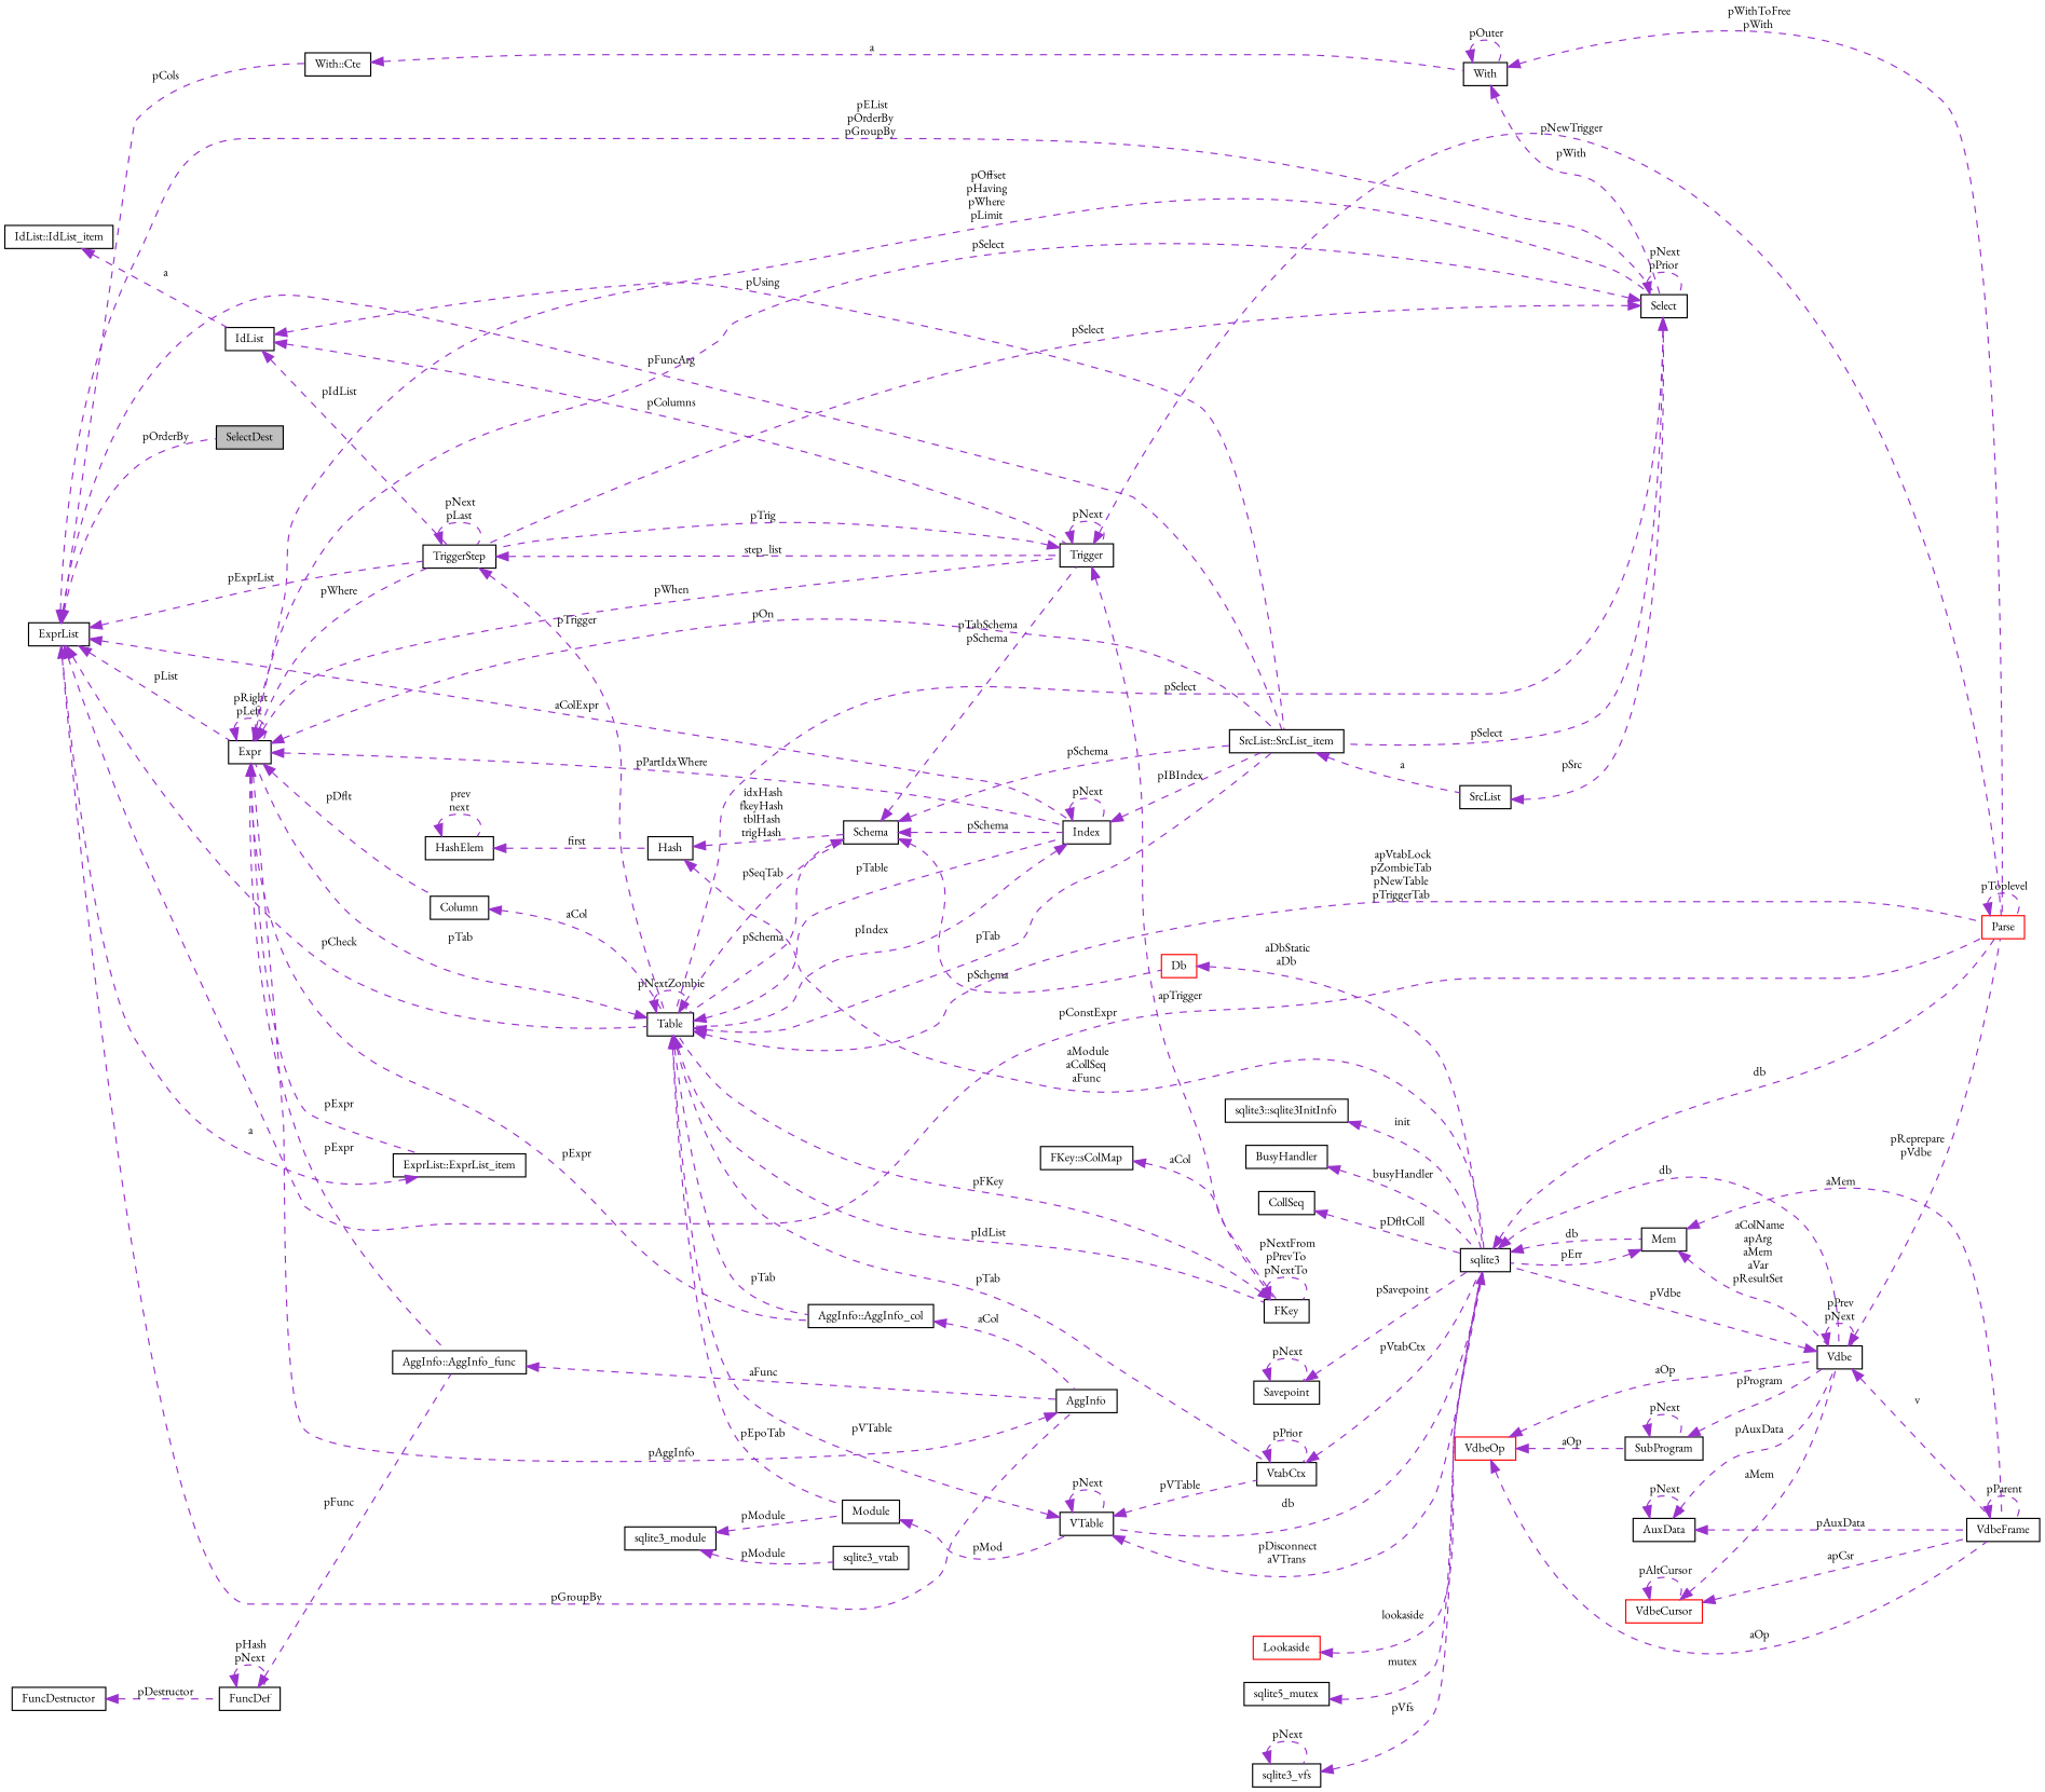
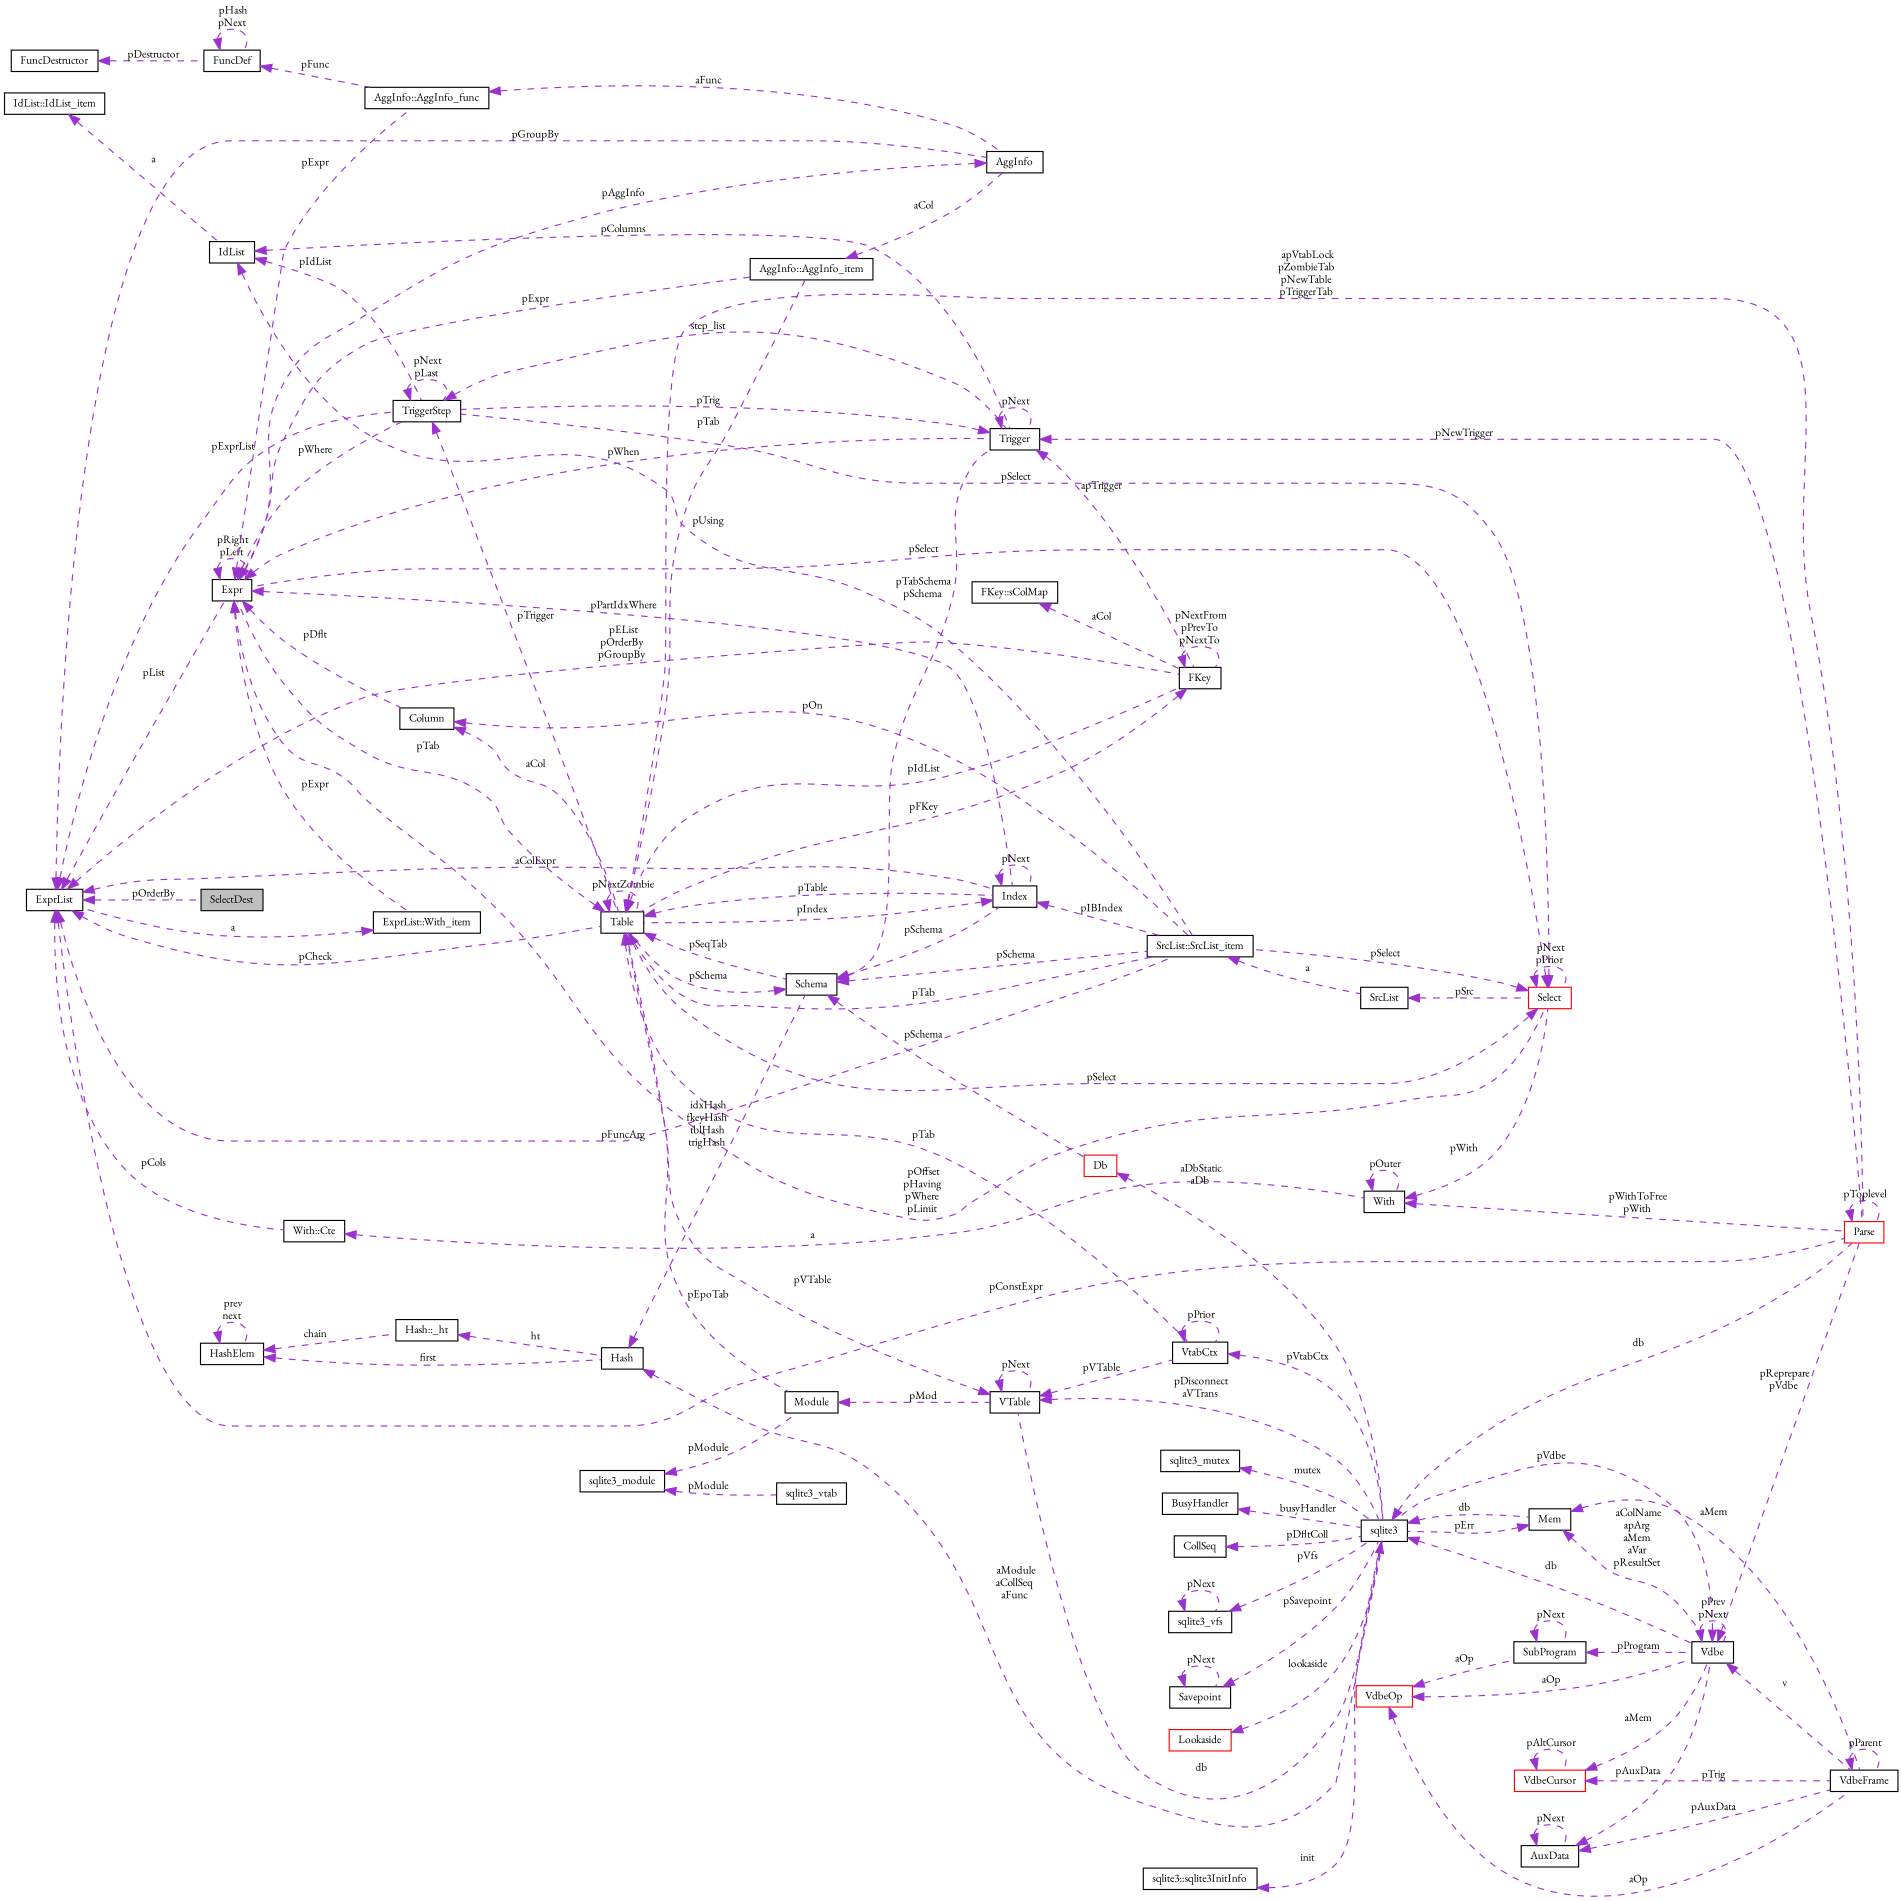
  digraph {
    fontname="EB Garamond"
    rankdir=LR
    node [color=black fillcolor=white fontname="EB Garamond" fontsize=10 shape=record style=filled]
    edge [color=darkorchid3 dir=back fontname="EB Garamond" fontsize=10 labelfontname=Helvetica labelfontsize=10 style=dashed]
    n1 [fillcolor=grey75 fontcolor=black height=0.2 label=SelectDest width=0.4]
    n2 [height=0.2 label=ExprList width=0.4]
    n3 [height=0.2 label=Expr width=0.4]
    n4 [height=0.2 label=AggInfo width=0.4]
    n5 [height=0.2 label=Table width=0.4]
    n6 [height=0.2 label=TriggerStep width=0.4]
-   n7 [height=0.2 label=Select width=0.4]
+   n7 [color=red height=0.2 label=Select width=0.4]
    n8 [height=0.2 label="With::Cte" width=0.4]
    n9 [height=0.2 label="SrcList::SrcList_item" width=0.4]
    n10 [height=0.2 label=Index width=0.4]
    n11 [color=red height=0.2 label=Parse width=0.4]
-   n12 [height=0.2 label="ExprList::ExprList_item" width=0.4]
-   n13 [height=0.2 label="AggInfo::AggInfo_col" width=0.4]
+   n12 [height=0.2 label="ExprList::With_item" width=0.4]
+   n13 [height=0.2 label="AggInfo::AggInfo_item" width=0.4]
    n14 [height=0.2 label=Column width=0.4]
    n15 [height=0.2 label=Trigger width=0.4]
    n16 [height=0.2 label="AggInfo::AggInfo_func" width=0.4]
    n17 [height=0.2 label=Schema width=0.4]
    n18 [height=0.2 label=FKey width=0.4]
    n19 [height=0.2 label=VtabCtx width=0.4]
    n20 [height=0.2 label=Module width=0.4]
    n21 [height=0.2 label=With width=0.4]
    n22 [height=0.2 label=SrcList width=0.4]
    n23 [color=red height=0.2 label=Db width=0.4]
    n24 [height=0.2 label=sqlite3 width=0.4]
    n25 [height=0.2 label=VTable width=0.4]
    n26 [height=0.2 label=Hash width=0.4]
    n27 [height=0.2 label=Mem width=0.4]
    n28 [height=0.2 label=Vdbe width=0.4]
+   n29 [height=0.2 label="Hash::_ht" width=0.4]
    n30 [height=0.2 label=HashElem width=0.4]
    n31 [height=0.2 label="FKey::sColMap" width=0.4]
    n32 [height=0.2 label=IdList width=0.4]
    n33 [height=0.2 label="IdList::IdList_item" width=0.4]
    n34 [height=0.2 label=VdbeFrame width=0.4]
    n35 [height=0.2 label=AuxData width=0.4]
    n36 [height=0.2 label=SubProgram width=0.4]
    n37 [color=red height=0.2 label=VdbeOp width=0.4]
    n38 [color=red height=0.2 label=VdbeCursor width=0.4]
    n39 [height=0.2 label=FuncDef width=0.4]
    n40 [height=0.2 label=FuncDestructor width=0.4]
    n41 [height=0.2 label=Savepoint width=0.4]
    n42 [color=red height=0.2 label=Lookaside width=0.4]
-   n43 [height=0.2 label=sqlite5_mutex width=0.4]
+   n43 [height=0.2 label=sqlite3_mutex width=0.4]
    n44 [height=0.2 label=sqlite3_vfs width=0.4]
    n45 [height=0.2 label="sqlite3::sqlite3InitInfo" width=0.4]
    n46 [height=0.2 label=BusyHandler width=0.4]
    n47 [height=0.2 label=CollSeq width=0.4]
    n48 [height=0.2 label=sqlite3_module width=0.4]
    n49 [height=0.2 label=sqlite3_vtab width=0.4]
    n2 -> n1 [label=" pOrderBy"]
    n2 -> n3 [label=" pList"]
    n2 -> n4 [label=" pGroupBy"]
    n2 -> n5 [label=" pCheck"]
    n2 -> n6 [label=" pExprList"]
-   n2 -> n7 [label=" pEList\npOrderBy\npGroupBy"]
+   n2 -> n18 [label=" pEList\npOrderBy\npGroupBy"]
    n2 -> n8 [label=" pCols"]
    n2 -> n9 [label=" pFuncArg"]
    n2 -> n10 [label=" aColExpr"]
    n2 -> n11 [label=" pConstExpr"]
    n3 -> n3 [label=" pRight\npLeft"]
    n3 -> n6 [label=" pWhere"]
    n3 -> n7 [label=" pOffset\npHaving\npWhere\npLimit"]
-   n3 -> n9 [label=" pOn"]
+   n14 -> n9 [label=" pOn"]
    n3 -> n10 [label=" pPartIdxWhere"]
    n3 -> n12 [label=" pExpr"]
    n3 -> n13 [label=" pExpr"]
    n3 -> n14 [label=" pDflt"]
    n3 -> n15 [label=" pWhen"]
    n3 -> n16 [label=" pExpr"]
    n4 -> n3 [label=" pAggInfo"]
    n5 -> n3 [label=" pTab"]
    n5 -> n5 [label=" pNextZombie"]
    n5 -> n9 [label=" pTab"]
    n5 -> n10 [label=" pTable"]
    n5 -> n11 [label=" apVtabLock\npZombieTab\npNewTable\npTriggerTab"]
    n5 -> n13 [label=" pTab"]
    n5 -> n17 [label=" pSeqTab"]
    n5 -> n18 [label=" pIdList"]
    n5 -> n19 [label=" pTab"]
    n5 -> n20 [label=" pEpoTab"]
    n6 -> n5 [label=" pTrigger"]
    n6 -> n6 [label=" pNext\npLast"]
    n6 -> n15 [label=" step_list"]
    n7 -> n3 [label=" pSelect"]
    n7 -> n5 [label=" pSelect"]
    n7 -> n6 [label=" pSelect"]
    n7 -> n7 [label=" pNext\npPrior"]
    n7 -> n9 [label=" pSelect"]
    n8 -> n21 [label=" a"]
    n9 -> n22 [label=" a"]
    n10 -> n5 [label=" pIndex"]
    n10 -> n9 [label=" pIBIndex"]
    n10 -> n10 [label=" pNext"]
    n11 -> n11 [label=" pToplevel"]
    n12 -> n2 [label=" a"]
    n13 -> n4 [label=" aCol"]
    n14 -> n5 [label=" aCol"]
    n15 -> n6 [label=" pTrig"]
    n15 -> n11 [label=" pNewTrigger"]
    n15 -> n15 [label=" pNext"]
    n15 -> n18 [label=" apTrigger"]
    n16 -> n4 [label=" aFunc"]
    n17 -> n5 [label=" pSchema"]
    n17 -> n9 [label=" pSchema"]
    n17 -> n10 [label=" pSchema"]
    n17 -> n15 [label=" pTabSchema\npSchema"]
    n17 -> n23 [label=" pSchema"]
    n18 -> n5 [label=" pFKey"]
    n18 -> n18 [label=" pNextFrom\npPrevTo\npNextTo"]
    n19 -> n19 [label=" pPrior"]
    n19 -> n24 [label=" pVtabCtx"]
    n20 -> n25 [label=" pMod"]
    n21 -> n7 [label=" pWith"]
    n21 -> n11 [label=" pWithToFree\npWith"]
    n21 -> n21 [label=" pOuter"]
    n22 -> n7 [label=" pSrc"]
    n23 -> n24 [label=" aDbStatic\naDb"]
    n24 -> n11 [label=" db"]
    n24 -> n25 [label=" db"]
    n24 -> n27 [label=" db"]
    n24 -> n28 [label=" db"]
    n25 -> n5 [label=" pVTable"]
    n25 -> n19 [label=" pVTable"]
    n25 -> n24 [label=" pDisconnect\naVTrans"]
    n25 -> n25 [label=" pNext"]
    n26 -> n17 [label=" idxHash\nfkeyHash\ntblHash\ntrigHash"]
    n26 -> n24 [label=" aModule\naCollSeq\naFunc"]
    n27 -> n24 [label=" pErr"]
    n27 -> n28 [label=" aColName\napArg\naMem\naVar\npResultSet"]
    n27 -> n34 [label=" aMem"]
    n28 -> n11 [label=" pReprepare\npVdbe"]
    n28 -> n24 [label=" pVdbe"]
    n28 -> n28 [label=" pPrev\npNext"]
    n28 -> n34 [label=" v"]
+   n29 -> n26 [label=" ht"]
    n30 -> n26 [label=" first"]
+   n30 -> n29 [label=" chain"]
    n30 -> n30 [label=" prev\nnext"]
    n31 -> n18 [label=" aCol"]
    n32 -> n6 [label=" pIdList"]
    n32 -> n9 [label=" pUsing"]
    n32 -> n15 [label=" pColumns"]
    n33 -> n32 [label=" a"]
    n34 -> n34 [label=" pParent"]
    n35 -> n28 [label=" pAuxData"]
    n35 -> n34 [label=" pAuxData"]
    n35 -> n35 [label=" pNext"]
    n36 -> n28 [label=" pProgram"]
    n36 -> n36 [label=" pNext"]
    n37 -> n28 [label=" aOp"]
    n37 -> n34 [label=" aOp"]
    n37 -> n36 [label=" aOp"]
    n38 -> n28 [label=" aMem"]
-   n38 -> n34 [label=" apCsr"]
+   n38 -> n34 [label=" pTrig"]
    n38 -> n38 [label=" pAltCursor"]
    n39 -> n16 [label=" pFunc"]
    n39 -> n39 [label=" pHash\npNext"]
    n40 -> n39 [label=" pDestructor"]
    n41 -> n24 [label=" pSavepoint"]
    n41 -> n41 [label=" pNext"]
    n42 -> n24 [label=" lookaside"]
    n43 -> n24 [label=" mutex"]
    n44 -> n24 [label=" pVfs"]
    n44 -> n44 [label=" pNext"]
    n45 -> n24 [label=" init"]
    n46 -> n24 [label=" busyHandler"]
    n47 -> n24 [label=" pDfltColl"]
    n48 -> n20 [label=" pModule"]
    n48 -> n49 [label=" pModule"]
  }
